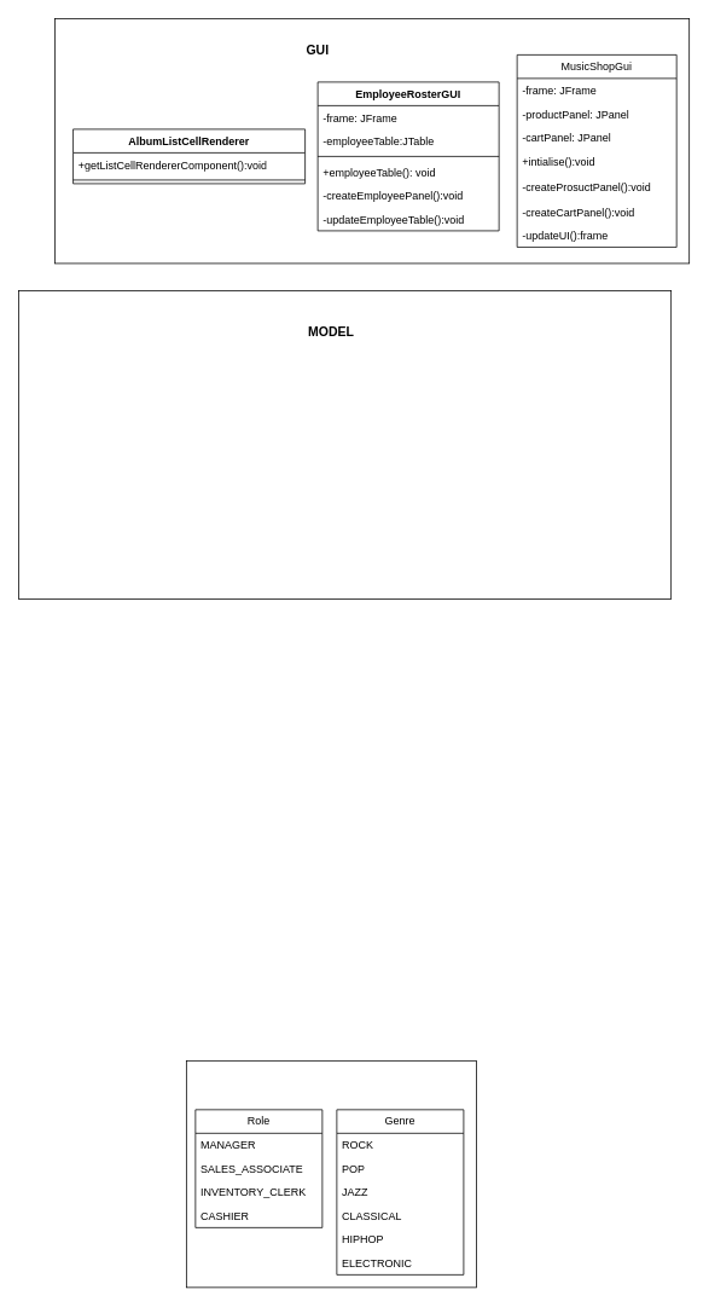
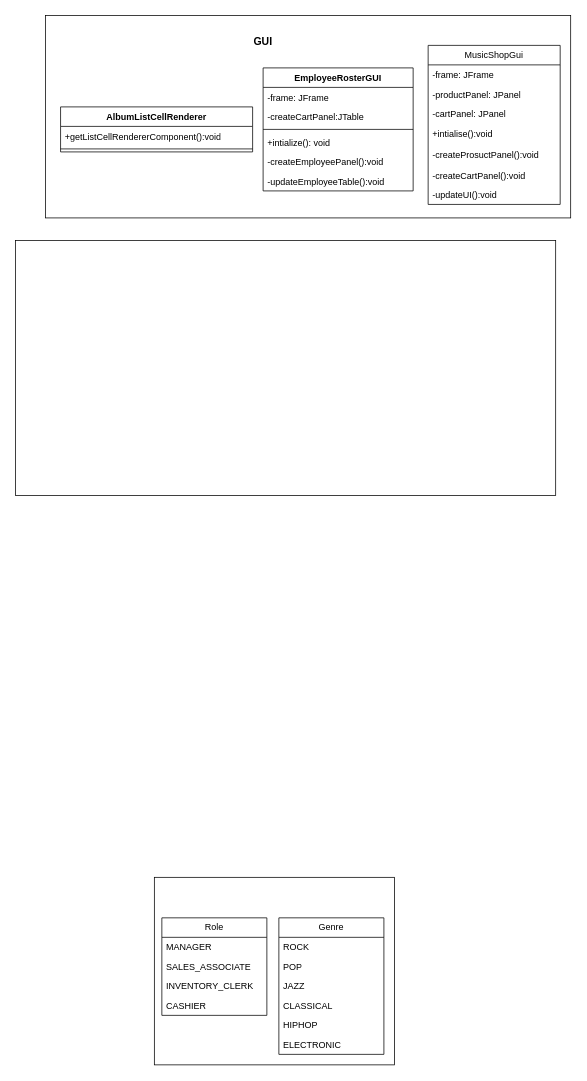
  <mxCell id="0" />
  <mxCell id="1" parent="0" />
  <mxCell id="2" value="" style="group" parent="1" vertex="1" connectable="0"><mxGeometry x="205" y="1169" width="320" height="250" as="geometry" /></mxCell>
  <mxCell id="3" value="" style="rounded=0;whiteSpace=wrap;html=1;" parent="2" vertex="1"><mxGeometry width="320" height="250" as="geometry" /></mxCell>
  <mxCell id="4" value="Role" style="swimlane;fontStyle=0;childLayout=stackLayout;horizontal=1;startSize=26;fillColor=none;horizontalStack=0;resizeParent=1;resizeParentMax=0;resizeLast=0;collapsible=1;marginBottom=0;whiteSpace=wrap;html=1;" parent="2" vertex="1"><mxGeometry x="10" y="54" width="140" height="130" as="geometry" /></mxCell>
  <mxCell id="5" value="MANAGER" style="text;strokeColor=none;fillColor=none;align=left;verticalAlign=top;spacingLeft=4;spacingRight=4;overflow=hidden;rotatable=0;points=[[0,0.5],[1,0.5]];portConstraint=eastwest;whiteSpace=wrap;html=1;" parent="4" vertex="1"><mxGeometry y="26" width="140" height="26" as="geometry" /></mxCell>
  <mxCell id="6" value="SALES_ASSOCIATE" style="text;strokeColor=none;fillColor=none;align=left;verticalAlign=top;spacingLeft=4;spacingRight=4;overflow=hidden;rotatable=0;points=[[0,0.5],[1,0.5]];portConstraint=eastwest;whiteSpace=wrap;html=1;" parent="4" vertex="1"><mxGeometry y="52" width="140" height="26" as="geometry" /></mxCell>
  <mxCell id="7" value="INVENTORY_CLERK" style="text;strokeColor=none;fillColor=none;align=left;verticalAlign=top;spacingLeft=4;spacingRight=4;overflow=hidden;rotatable=0;points=[[0,0.5],[1,0.5]];portConstraint=eastwest;whiteSpace=wrap;html=1;" parent="4" vertex="1"><mxGeometry y="78" width="140" height="26" as="geometry" /></mxCell>
  <mxCell id="8" value="CASHIER" style="text;strokeColor=none;fillColor=none;align=left;verticalAlign=top;spacingLeft=4;spacingRight=4;overflow=hidden;rotatable=0;points=[[0,0.5],[1,0.5]];portConstraint=eastwest;whiteSpace=wrap;html=1;" parent="4" vertex="1"><mxGeometry y="104" width="140" height="26" as="geometry" /></mxCell>
  <mxCell id="9" value="Genre" style="swimlane;fontStyle=0;childLayout=stackLayout;horizontal=1;startSize=26;fillColor=none;horizontalStack=0;resizeParent=1;resizeParentMax=0;resizeLast=0;collapsible=1;marginBottom=0;whiteSpace=wrap;html=1;" parent="2" vertex="1"><mxGeometry x="166" y="54" width="140" height="182" as="geometry" /></mxCell>
  <mxCell id="10" value="ROCK" style="text;strokeColor=none;fillColor=none;align=left;verticalAlign=top;spacingLeft=4;spacingRight=4;overflow=hidden;rotatable=0;points=[[0,0.5],[1,0.5]];portConstraint=eastwest;whiteSpace=wrap;html=1;" parent="9" vertex="1"><mxGeometry y="26" width="140" height="26" as="geometry" /></mxCell>
  <mxCell id="11" value="POP" style="text;strokeColor=none;fillColor=none;align=left;verticalAlign=top;spacingLeft=4;spacingRight=4;overflow=hidden;rotatable=0;points=[[0,0.5],[1,0.5]];portConstraint=eastwest;whiteSpace=wrap;html=1;" parent="9" vertex="1"><mxGeometry y="52" width="140" height="26" as="geometry" /></mxCell>
  <mxCell id="12" value="JAZZ" style="text;strokeColor=none;fillColor=none;align=left;verticalAlign=top;spacingLeft=4;spacingRight=4;overflow=hidden;rotatable=0;points=[[0,0.5],[1,0.5]];portConstraint=eastwest;whiteSpace=wrap;html=1;" parent="9" vertex="1"><mxGeometry y="78" width="140" height="26" as="geometry" /></mxCell>
  <mxCell id="13" value="CLASSICAL" style="text;strokeColor=none;fillColor=none;align=left;verticalAlign=top;spacingLeft=4;spacingRight=4;overflow=hidden;rotatable=0;points=[[0,0.5],[1,0.5]];portConstraint=eastwest;whiteSpace=wrap;html=1;" parent="9" vertex="1"><mxGeometry y="104" width="140" height="26" as="geometry" /></mxCell>
  <mxCell id="14" value="HIPHOP" style="text;strokeColor=none;fillColor=none;align=left;verticalAlign=top;spacingLeft=4;spacingRight=4;overflow=hidden;rotatable=0;points=[[0,0.5],[1,0.5]];portConstraint=eastwest;whiteSpace=wrap;html=1;" parent="9" vertex="1"><mxGeometry y="130" width="140" height="26" as="geometry" /></mxCell>
  <mxCell id="15" value="ELECTRONIC" style="text;strokeColor=none;fillColor=none;align=left;verticalAlign=top;spacingLeft=4;spacingRight=4;overflow=hidden;rotatable=0;points=[[0,0.5],[1,0.5]];portConstraint=eastwest;whiteSpace=wrap;html=1;" parent="9" vertex="1"><mxGeometry y="156" width="140" height="26" as="geometry" /></mxCell>
  <mxCell id="16" value="" style="group" parent="1" vertex="1" connectable="0"><mxGeometry x="60" y="20" width="700" height="270" as="geometry" /></mxCell>
  <mxCell id="17" value="" style="rounded=0;whiteSpace=wrap;html=1;" parent="16" vertex="1"><mxGeometry width="700" height="270" as="geometry" /></mxCell>
  <mxCell id="18" value="AlbumListCellRenderer" style="swimlane;fontStyle=1;align=center;verticalAlign=top;childLayout=stackLayout;horizontal=1;startSize=26;horizontalStack=0;resizeParent=1;resizeParentMax=0;resizeLast=0;collapsible=1;marginBottom=0;whiteSpace=wrap;html=1;" parent="16" vertex="1"><mxGeometry x="20" y="122" width="256" height="60" as="geometry" /></mxCell>
  <mxCell id="19" value="+getListCellRendererComponent():void" style="text;strokeColor=none;fillColor=none;align=left;verticalAlign=top;spacingLeft=4;spacingRight=4;overflow=hidden;rotatable=0;points=[[0,0.5],[1,0.5]];portConstraint=eastwest;whiteSpace=wrap;html=1;" parent="18" vertex="1"><mxGeometry y="26" width="256" height="26" as="geometry" /></mxCell>
  <mxCell id="20" value="" style="line;strokeWidth=1;fillColor=none;align=left;verticalAlign=middle;spacingTop=-1;spacingLeft=3;spacingRight=3;rotatable=0;labelPosition=right;points=[];portConstraint=eastwest;strokeColor=inherit;" parent="18" vertex="1"><mxGeometry y="52" width="256" height="8" as="geometry" /></mxCell>
  <mxCell id="21" value="MusicShopGui" style="swimlane;fontStyle=0;childLayout=stackLayout;horizontal=1;startSize=26;fillColor=none;horizontalStack=0;resizeParent=1;resizeParentMax=0;resizeLast=0;collapsible=1;marginBottom=0;whiteSpace=wrap;html=1;" parent="16" vertex="1"><mxGeometry x="510" y="40" width="176" height="212" as="geometry" /></mxCell>
  <mxCell id="22" value="-frame: JFrame&lt;div&gt;&lt;br&gt;&lt;/div&gt;" style="text;strokeColor=none;fillColor=none;align=left;verticalAlign=top;spacingLeft=4;spacingRight=4;overflow=hidden;rotatable=0;points=[[0,0.5],[1,0.5]];portConstraint=eastwest;whiteSpace=wrap;html=1;" parent="21" vertex="1"><mxGeometry y="26" width="176" height="26" as="geometry" /></mxCell>
  <mxCell id="23" value="&lt;div&gt;-productPanel: JPanel&lt;/div&gt;" style="text;strokeColor=none;fillColor=none;align=left;verticalAlign=top;spacingLeft=4;spacingRight=4;overflow=hidden;rotatable=0;points=[[0,0.5],[1,0.5]];portConstraint=eastwest;whiteSpace=wrap;html=1;" parent="21" vertex="1"><mxGeometry y="52" width="176" height="26" as="geometry" /></mxCell>
  <mxCell id="24" value="-cartPanel: JPanel" style="text;strokeColor=none;fillColor=none;align=left;verticalAlign=top;spacingLeft=4;spacingRight=4;overflow=hidden;rotatable=0;points=[[0,0.5],[1,0.5]];portConstraint=eastwest;whiteSpace=wrap;html=1;" parent="21" vertex="1"><mxGeometry y="78" width="176" height="26" as="geometry" /></mxCell>
  <mxCell id="25" value="&lt;div&gt;+intialise():void&lt;/div&gt;" style="text;strokeColor=none;fillColor=none;align=left;verticalAlign=top;spacingLeft=4;spacingRight=4;overflow=hidden;rotatable=0;points=[[0,0.5],[1,0.5]];portConstraint=eastwest;whiteSpace=wrap;html=1;" parent="21" vertex="1"><mxGeometry y="104" width="176" height="28" as="geometry" /></mxCell>
  <mxCell id="26" value="-createProsuctPanel():void" style="text;strokeColor=none;fillColor=none;align=left;verticalAlign=top;spacingLeft=4;spacingRight=4;overflow=hidden;rotatable=0;points=[[0,0.5],[1,0.5]];portConstraint=eastwest;whiteSpace=wrap;html=1;" parent="21" vertex="1"><mxGeometry y="132" width="176" height="28" as="geometry" /></mxCell>
  <mxCell id="27" value="-createCartPanel():void" style="text;strokeColor=none;fillColor=none;align=left;verticalAlign=top;spacingLeft=4;spacingRight=4;overflow=hidden;rotatable=0;points=[[0,0.5],[1,0.5]];portConstraint=eastwest;whiteSpace=wrap;html=1;" parent="21" vertex="1"><mxGeometry y="160" width="176" height="26" as="geometry" /></mxCell>
- <mxCell id="28" value="-updateUI():frame" style="text;strokeColor=none;fillColor=none;align=left;verticalAlign=top;spacingLeft=4;spacingRight=4;overflow=hidden;rotatable=0;points=[[0,0.5],[1,0.5]];portConstraint=eastwest;whiteSpace=wrap;html=1;" parent="21" vertex="1"><mxGeometry y="186" width="176" height="26" as="geometry" /></mxCell>
+ <mxCell id="28" value="-updateUI():void" style="text;strokeColor=none;fillColor=none;align=left;verticalAlign=top;spacingLeft=4;spacingRight=4;overflow=hidden;rotatable=0;points=[[0,0.5],[1,0.5]];portConstraint=eastwest;whiteSpace=wrap;html=1;" parent="21" vertex="1"><mxGeometry y="186" width="176" height="26" as="geometry" /></mxCell>
  <mxCell id="29" value="EmployeeRosterGUI" style="swimlane;fontStyle=1;align=center;verticalAlign=top;childLayout=stackLayout;horizontal=1;startSize=26;horizontalStack=0;resizeParent=1;resizeParentMax=0;resizeLast=0;collapsible=1;marginBottom=0;whiteSpace=wrap;html=1;" parent="16" vertex="1"><mxGeometry x="290" y="70" width="200" height="164" as="geometry" /></mxCell>
  <mxCell id="30" value="-frame: JFrame&lt;div&gt;&lt;br&gt;&lt;/div&gt;" style="text;strokeColor=none;fillColor=none;align=left;verticalAlign=top;spacingLeft=4;spacingRight=4;overflow=hidden;rotatable=0;points=[[0,0.5],[1,0.5]];portConstraint=eastwest;whiteSpace=wrap;html=1;" parent="29" vertex="1"><mxGeometry y="26" width="200" height="26" as="geometry" /></mxCell>
- <mxCell id="31" value="-employeeTable:JTable" style="text;strokeColor=none;fillColor=none;align=left;verticalAlign=top;spacingLeft=4;spacingRight=4;overflow=hidden;rotatable=0;points=[[0,0.5],[1,0.5]];portConstraint=eastwest;whiteSpace=wrap;html=1;" parent="29" vertex="1"><mxGeometry y="52" width="200" height="26" as="geometry" /></mxCell>
+ <mxCell id="31" value="-createCartPanel:JTable" style="text;strokeColor=none;fillColor=none;align=left;verticalAlign=top;spacingLeft=4;spacingRight=4;overflow=hidden;rotatable=0;points=[[0,0.5],[1,0.5]];portConstraint=eastwest;whiteSpace=wrap;html=1;" parent="29" vertex="1"><mxGeometry y="52" width="200" height="26" as="geometry" /></mxCell>
  <mxCell id="32" value="" style="line;strokeWidth=1;fillColor=none;align=left;verticalAlign=middle;spacingTop=-1;spacingLeft=3;spacingRight=3;rotatable=0;labelPosition=right;points=[];portConstraint=eastwest;strokeColor=inherit;" parent="29" vertex="1"><mxGeometry y="78" width="200" height="8" as="geometry" /></mxCell>
- <mxCell id="33" value="&lt;div&gt;+employeeTable(): void&lt;/div&gt;" style="text;strokeColor=none;fillColor=none;align=left;verticalAlign=top;spacingLeft=4;spacingRight=4;overflow=hidden;rotatable=0;points=[[0,0.5],[1,0.5]];portConstraint=eastwest;whiteSpace=wrap;html=1;" parent="29" vertex="1"><mxGeometry y="86" width="200" height="26" as="geometry" /></mxCell>
+ <mxCell id="33" value="&lt;div&gt;+intialize(): void&lt;/div&gt;" style="text;strokeColor=none;fillColor=none;align=left;verticalAlign=top;spacingLeft=4;spacingRight=4;overflow=hidden;rotatable=0;points=[[0,0.5],[1,0.5]];portConstraint=eastwest;whiteSpace=wrap;html=1;" parent="29" vertex="1"><mxGeometry y="86" width="200" height="26" as="geometry" /></mxCell>
  <mxCell id="34" value="&lt;div&gt;-createEmployeePanel():void&lt;/div&gt;" style="text;strokeColor=none;fillColor=none;align=left;verticalAlign=top;spacingLeft=4;spacingRight=4;overflow=hidden;rotatable=0;points=[[0,0.5],[1,0.5]];portConstraint=eastwest;whiteSpace=wrap;html=1;" parent="29" vertex="1"><mxGeometry y="112" width="200" height="26" as="geometry" /></mxCell>
  <mxCell id="35" value="&lt;div&gt;-updateEmployeeTable():void&lt;/div&gt;" style="text;strokeColor=none;fillColor=none;align=left;verticalAlign=top;spacingLeft=4;spacingRight=4;overflow=hidden;rotatable=0;points=[[0,0.5],[1,0.5]];portConstraint=eastwest;whiteSpace=wrap;html=1;" parent="29" vertex="1"><mxGeometry y="138" width="200" height="26" as="geometry" /></mxCell>
  <mxCell id="36" value="&lt;font style=&quot;font-size: 14px;&quot;&gt;&lt;b&gt;GUI&lt;/b&gt;&lt;/font&gt;" style="text;html=1;align=center;verticalAlign=middle;whiteSpace=wrap;rounded=0;" parent="16" vertex="1"><mxGeometry x="190" y="10" width="200" height="50" as="geometry" /></mxCell>
  <mxCell id="37" value="" style="rounded=0;whiteSpace=wrap;html=1;" parent="1" vertex="1"><mxGeometry x="20" y="320" width="720" height="340" as="geometry" /></mxCell>
- <mxCell id="38" value="&lt;font style=&quot;font-size: 14px;&quot;&gt;&lt;b&gt;MODEL&lt;/b&gt;&lt;/font&gt;" style="text;html=1;align=center;verticalAlign=middle;whiteSpace=wrap;rounded=0;" parent="1" vertex="1"><mxGeometry x="290" y="330" width="150" height="70" as="geometry" /></mxCell>
